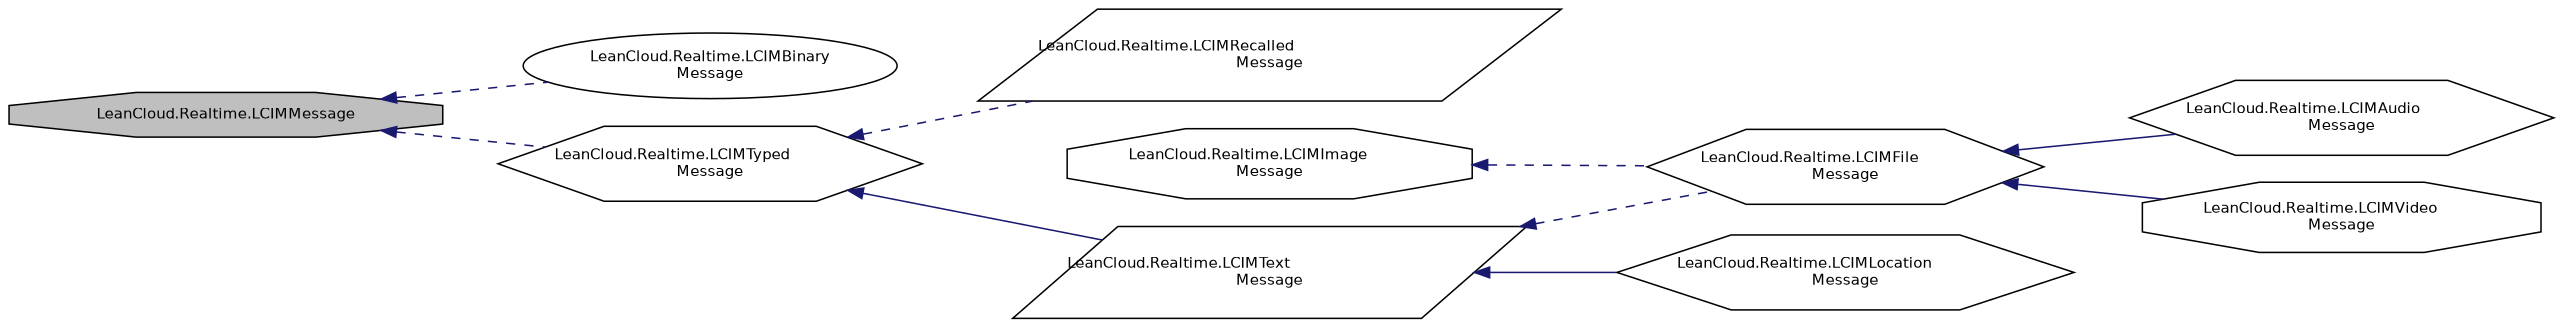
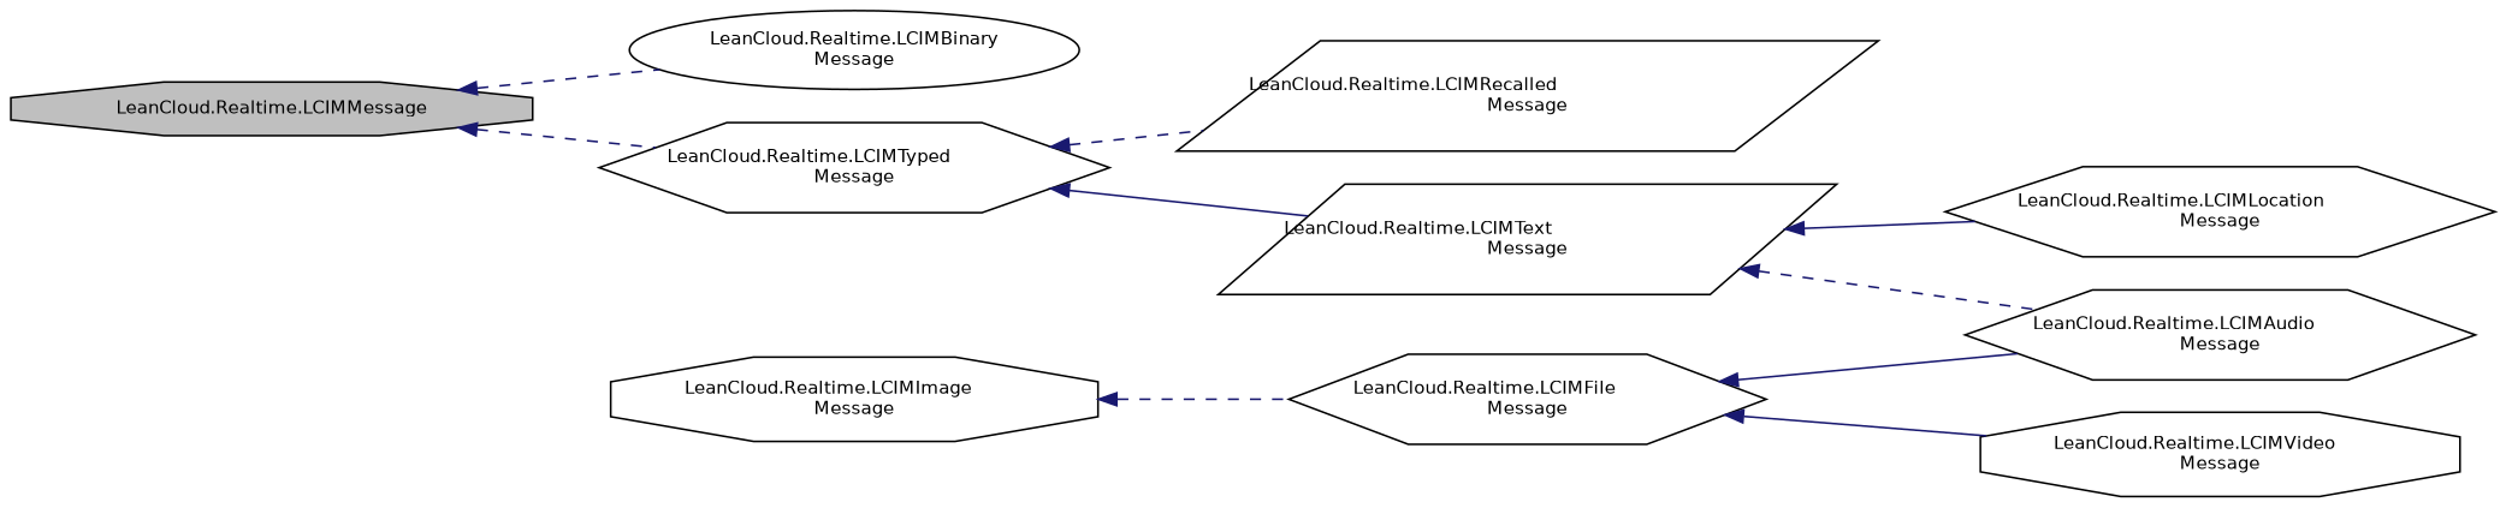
  digraph {
    rankdir=LR
    node [color=black fillcolor=white fontname=Helvetica fontsize=10 shape=hexagon style=filled]
    edge [color=midnightblue dir=back fontname=Helvetica fontsize=10 labelfontname=Helvetica labelfontsize=10 style=dashed]
    n1 [fillcolor=grey75 fontcolor=black height=0.2 label="LeanCloud.Realtime.LCIMMessage" shape=octagon width=0.4]
    n2 [height=0.2 label="LeanCloud.Realtime.LCIMBinary\lMessage" shape=ellipse width=0.4]
    n3 [height=0.2 label="LeanCloud.Realtime.LCIMTyped\lMessage" width=0.4]
    n4 [height=0.2 label="LeanCloud.Realtime.LCIMRecalled\lMessage" shape=parallelogram width=0.4]
    n5 [height=0.2 label="LeanCloud.Realtime.LCIMText\lMessage" shape=parallelogram width=0.4]
    n6 [height=0.2 label="LeanCloud.Realtime.LCIMFile\lMessage" width=0.4]
    n7 [height=0.2 label="LeanCloud.Realtime.LCIMLocation\lMessage" width=0.4]
    n8 [height=0.2 label="LeanCloud.Realtime.LCIMAudio\lMessage" width=0.4]
    n9 [height=0.2 label="LeanCloud.Realtime.LCIMVideo\lMessage" shape=octagon width=0.4]
    n10 [height=0.2 label="LeanCloud.Realtime.LCIMImage\lMessage" shape=octagon width=0.4]
    n1 -> n2
    n1 -> n3
    n3 -> n4
    n3 -> n5 [style=solid]
-   n5 -> n6
+   n5 -> n8
    n5 -> n7 [style=solid]
    n6 -> n8 [style=solid]
    n6 -> n9 [style=solid]
    n10 -> n6
  }
